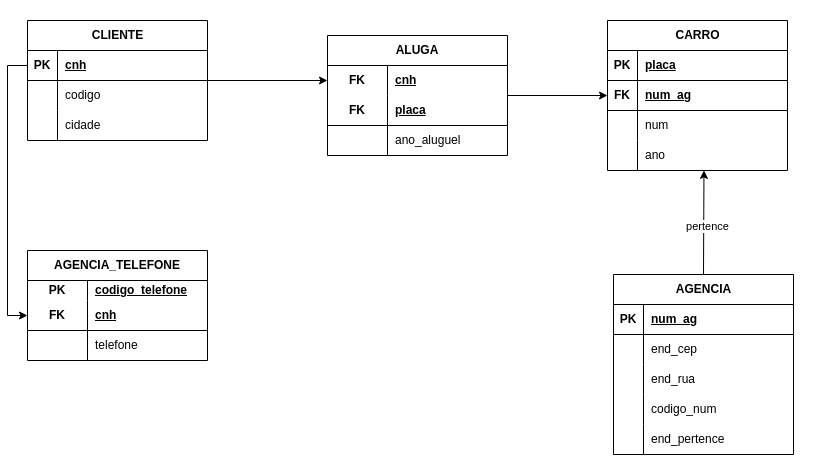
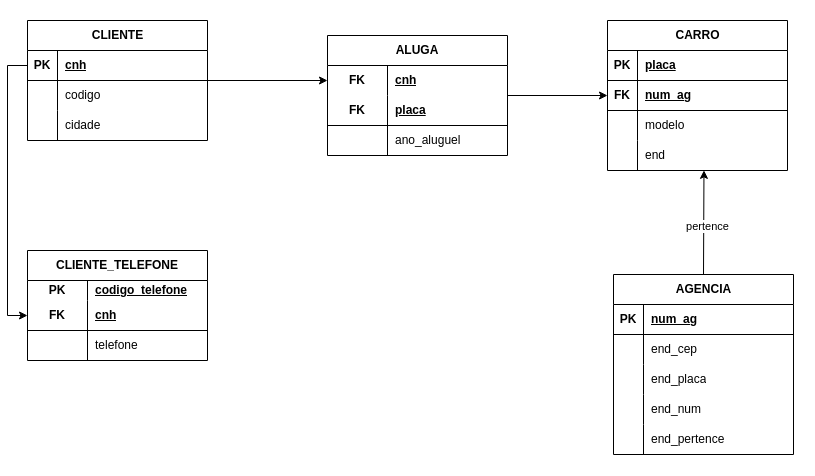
  <mxCell id="0" />
  <mxCell id="1" parent="0" />
  <mxCell id="2" style="edgeStyle=orthogonalEdgeStyle;rounded=0;orthogonalLoop=1;jettySize=auto;html=1;entryX=0;entryY=0.5;entryDx=0;entryDy=0;" edge="1" parent="1" source="3" target="57"><mxGeometry relative="1" as="geometry" /></mxCell>
  <mxCell id="3" value="CLIENTE" style="shape=table;startSize=30;container=1;collapsible=1;childLayout=tableLayout;fixedRows=1;rowLines=0;fontStyle=1;align=center;resizeLast=1;html=1;" vertex="1" parent="1"><mxGeometry x="20" y="20" width="180" height="120" as="geometry" /></mxCell>
  <mxCell id="4" value="" style="shape=tableRow;horizontal=0;startSize=0;swimlaneHead=0;swimlaneBody=0;fillColor=none;collapsible=0;dropTarget=0;points=[[0,0.5],[1,0.5]];portConstraint=eastwest;top=0;left=0;right=0;bottom=1;" vertex="1" parent="3"><mxGeometry y="30" width="180" height="30" as="geometry" /></mxCell>
  <mxCell id="5" value="PK" style="shape=partialRectangle;connectable=0;fillColor=none;top=0;left=0;bottom=0;right=0;fontStyle=1;overflow=hidden;whiteSpace=wrap;html=1;" vertex="1" parent="4"><mxGeometry width="30" height="30" as="geometry"><mxRectangle width="30" height="30" as="alternateBounds" /></mxGeometry></mxCell>
  <mxCell id="6" value="cnh" style="shape=partialRectangle;connectable=0;fillColor=none;top=0;left=0;bottom=0;right=0;align=left;spacingLeft=6;fontStyle=5;overflow=hidden;whiteSpace=wrap;html=1;" vertex="1" parent="4"><mxGeometry x="30" width="150" height="30" as="geometry"><mxRectangle width="150" height="30" as="alternateBounds" /></mxGeometry></mxCell>
  <mxCell id="7" value="" style="shape=tableRow;horizontal=0;startSize=0;swimlaneHead=0;swimlaneBody=0;fillColor=none;collapsible=0;dropTarget=0;points=[[0,0.5],[1,0.5]];portConstraint=eastwest;top=0;left=0;right=0;bottom=0;" vertex="1" parent="3"><mxGeometry y="60" width="180" height="30" as="geometry" /></mxCell>
  <mxCell id="8" value="" style="shape=partialRectangle;connectable=0;fillColor=none;top=0;left=0;bottom=0;right=0;editable=1;overflow=hidden;whiteSpace=wrap;html=1;" vertex="1" parent="7"><mxGeometry width="30" height="30" as="geometry"><mxRectangle width="30" height="30" as="alternateBounds" /></mxGeometry></mxCell>
  <mxCell id="9" value="codigo" style="shape=partialRectangle;connectable=0;fillColor=none;top=0;left=0;bottom=0;right=0;align=left;spacingLeft=6;overflow=hidden;whiteSpace=wrap;html=1;" vertex="1" parent="7"><mxGeometry x="30" width="150" height="30" as="geometry"><mxRectangle width="150" height="30" as="alternateBounds" /></mxGeometry></mxCell>
  <mxCell id="10" value="" style="shape=tableRow;horizontal=0;startSize=0;swimlaneHead=0;swimlaneBody=0;fillColor=none;collapsible=0;dropTarget=0;points=[[0,0.5],[1,0.5]];portConstraint=eastwest;top=0;left=0;right=0;bottom=0;" vertex="1" parent="3"><mxGeometry y="90" width="180" height="30" as="geometry" /></mxCell>
  <mxCell id="11" value="" style="shape=partialRectangle;connectable=0;fillColor=none;top=0;left=0;bottom=0;right=0;editable=1;overflow=hidden;whiteSpace=wrap;html=1;" vertex="1" parent="10"><mxGeometry width="30" height="30" as="geometry"><mxRectangle width="30" height="30" as="alternateBounds" /></mxGeometry></mxCell>
  <mxCell id="12" value="cidade" style="shape=partialRectangle;connectable=0;fillColor=none;top=0;left=0;bottom=0;right=0;align=left;spacingLeft=6;overflow=hidden;whiteSpace=wrap;html=1;" vertex="1" parent="10"><mxGeometry x="30" width="150" height="30" as="geometry"><mxRectangle width="150" height="30" as="alternateBounds" /></mxGeometry></mxCell>
  <mxCell id="13" style="rounded=0;orthogonalLoop=1;jettySize=auto;html=1;entryX=0.536;entryY=0.995;entryDx=0;entryDy=0;entryPerimeter=0;exitX=0.5;exitY=0;exitDx=0;exitDy=0;" edge="1" parent="1" source="15" target="41"><mxGeometry relative="1" as="geometry"><mxPoint x="691.458" y="279.95" as="sourcePoint" /><mxPoint x="693.24" y="170" as="targetPoint" /></mxGeometry></mxCell>
  <mxCell id="14" value="pertence" style="edgeLabel;html=1;align=center;verticalAlign=middle;resizable=0;points=[];" vertex="1" connectable="0" parent="13"><mxGeometry x="-0.051" y="-3" relative="1" as="geometry"><mxPoint as="offset" /></mxGeometry></mxCell>
  <mxCell id="15" value="AGENCIA" style="shape=table;startSize=30;container=1;collapsible=1;childLayout=tableLayout;fixedRows=1;rowLines=0;fontStyle=1;align=center;resizeLast=1;html=1;" vertex="1" parent="1"><mxGeometry x="606" y="274" width="180" height="180" as="geometry" /></mxCell>
  <mxCell id="16" value="" style="shape=tableRow;horizontal=0;startSize=0;swimlaneHead=0;swimlaneBody=0;fillColor=none;collapsible=0;dropTarget=0;points=[[0,0.5],[1,0.5]];portConstraint=eastwest;top=0;left=0;right=0;bottom=1;" vertex="1" parent="15"><mxGeometry y="30" width="180" height="30" as="geometry" /></mxCell>
  <mxCell id="17" value="PK" style="shape=partialRectangle;connectable=0;fillColor=none;top=0;left=0;bottom=0;right=0;fontStyle=1;overflow=hidden;whiteSpace=wrap;html=1;" vertex="1" parent="16"><mxGeometry width="30" height="30" as="geometry"><mxRectangle width="30" height="30" as="alternateBounds" /></mxGeometry></mxCell>
  <mxCell id="18" value="num_ag" style="shape=partialRectangle;connectable=0;fillColor=none;top=0;left=0;bottom=0;right=0;align=left;spacingLeft=6;fontStyle=5;overflow=hidden;whiteSpace=wrap;html=1;" vertex="1" parent="16"><mxGeometry x="30" width="150" height="30" as="geometry"><mxRectangle width="150" height="30" as="alternateBounds" /></mxGeometry></mxCell>
  <mxCell id="19" value="" style="shape=tableRow;horizontal=0;startSize=0;swimlaneHead=0;swimlaneBody=0;fillColor=none;collapsible=0;dropTarget=0;points=[[0,0.5],[1,0.5]];portConstraint=eastwest;top=0;left=0;right=0;bottom=0;" vertex="1" parent="15"><mxGeometry y="60" width="180" height="30" as="geometry" /></mxCell>
  <mxCell id="20" value="" style="shape=partialRectangle;connectable=0;fillColor=none;top=0;left=0;bottom=0;right=0;editable=1;overflow=hidden;whiteSpace=wrap;html=1;" vertex="1" parent="19"><mxGeometry width="30" height="30" as="geometry"><mxRectangle width="30" height="30" as="alternateBounds" /></mxGeometry></mxCell>
  <mxCell id="21" value="end_cep&lt;span style=&quot;white-space: pre;&quot;&gt;&#09;&lt;/span&gt;" style="shape=partialRectangle;connectable=0;fillColor=none;top=0;left=0;bottom=0;right=0;align=left;spacingLeft=6;overflow=hidden;whiteSpace=wrap;html=1;" vertex="1" parent="19"><mxGeometry x="30" width="150" height="30" as="geometry"><mxRectangle width="150" height="30" as="alternateBounds" /></mxGeometry></mxCell>
  <mxCell id="22" value="" style="shape=tableRow;horizontal=0;startSize=0;swimlaneHead=0;swimlaneBody=0;fillColor=none;collapsible=0;dropTarget=0;points=[[0,0.5],[1,0.5]];portConstraint=eastwest;top=0;left=0;right=0;bottom=0;" vertex="1" parent="15"><mxGeometry y="90" width="180" height="30" as="geometry" /></mxCell>
  <mxCell id="23" value="" style="shape=partialRectangle;connectable=0;fillColor=none;top=0;left=0;bottom=0;right=0;editable=1;overflow=hidden;whiteSpace=wrap;html=1;" vertex="1" parent="22"><mxGeometry width="30" height="30" as="geometry"><mxRectangle width="30" height="30" as="alternateBounds" /></mxGeometry></mxCell>
- <mxCell id="24" value="end_rua" style="shape=partialRectangle;connectable=0;fillColor=none;top=0;left=0;bottom=0;right=0;align=left;spacingLeft=6;overflow=hidden;whiteSpace=wrap;html=1;" vertex="1" parent="22"><mxGeometry x="30" width="150" height="30" as="geometry"><mxRectangle width="150" height="30" as="alternateBounds" /></mxGeometry></mxCell>
+ <mxCell id="24" value="end_placa" style="shape=partialRectangle;connectable=0;fillColor=none;top=0;left=0;bottom=0;right=0;align=left;spacingLeft=6;overflow=hidden;whiteSpace=wrap;html=1;" vertex="1" parent="22"><mxGeometry x="30" width="150" height="30" as="geometry"><mxRectangle width="150" height="30" as="alternateBounds" /></mxGeometry></mxCell>
  <mxCell id="25" value="" style="shape=tableRow;horizontal=0;startSize=0;swimlaneHead=0;swimlaneBody=0;fillColor=none;collapsible=0;dropTarget=0;points=[[0,0.5],[1,0.5]];portConstraint=eastwest;top=0;left=0;right=0;bottom=0;" vertex="1" parent="15"><mxGeometry y="120" width="180" height="30" as="geometry" /></mxCell>
  <mxCell id="26" value="" style="shape=partialRectangle;connectable=0;fillColor=none;top=0;left=0;bottom=0;right=0;editable=1;overflow=hidden;whiteSpace=wrap;html=1;" vertex="1" parent="25"><mxGeometry width="30" height="30" as="geometry"><mxRectangle width="30" height="30" as="alternateBounds" /></mxGeometry></mxCell>
- <mxCell id="27" value="codigo_num" style="shape=partialRectangle;connectable=0;fillColor=none;top=0;left=0;bottom=0;right=0;align=left;spacingLeft=6;overflow=hidden;whiteSpace=wrap;html=1;" vertex="1" parent="25"><mxGeometry x="30" width="150" height="30" as="geometry"><mxRectangle width="150" height="30" as="alternateBounds" /></mxGeometry></mxCell>
+ <mxCell id="27" value="end_num" style="shape=partialRectangle;connectable=0;fillColor=none;top=0;left=0;bottom=0;right=0;align=left;spacingLeft=6;overflow=hidden;whiteSpace=wrap;html=1;" vertex="1" parent="25"><mxGeometry x="30" width="150" height="30" as="geometry"><mxRectangle width="150" height="30" as="alternateBounds" /></mxGeometry></mxCell>
  <mxCell id="28" style="shape=tableRow;horizontal=0;startSize=0;swimlaneHead=0;swimlaneBody=0;fillColor=none;collapsible=0;dropTarget=0;points=[[0,0.5],[1,0.5]];portConstraint=eastwest;top=0;left=0;right=0;bottom=0;" vertex="1" parent="15"><mxGeometry y="150" width="180" height="30" as="geometry" /></mxCell>
  <mxCell id="29" style="shape=partialRectangle;connectable=0;fillColor=none;top=0;left=0;bottom=0;right=0;editable=1;overflow=hidden;whiteSpace=wrap;html=1;" vertex="1" parent="28"><mxGeometry width="30" height="30" as="geometry"><mxRectangle width="30" height="30" as="alternateBounds" /></mxGeometry></mxCell>
  <mxCell id="30" value="end_pertence" style="shape=partialRectangle;connectable=0;fillColor=none;top=0;left=0;bottom=0;right=0;align=left;spacingLeft=6;overflow=hidden;whiteSpace=wrap;html=1;" vertex="1" parent="28"><mxGeometry x="30" width="150" height="30" as="geometry"><mxRectangle width="150" height="30" as="alternateBounds" /></mxGeometry></mxCell>
  <mxCell id="31" value="CARRO" style="shape=table;startSize=30;container=1;collapsible=1;childLayout=tableLayout;fixedRows=1;rowLines=0;fontStyle=1;align=center;resizeLast=1;html=1;" vertex="1" parent="1"><mxGeometry x="600" y="20" width="180" height="150" as="geometry" /></mxCell>
  <mxCell id="32" value="" style="shape=tableRow;horizontal=0;startSize=0;swimlaneHead=0;swimlaneBody=0;fillColor=none;collapsible=0;dropTarget=0;points=[[0,0.5],[1,0.5]];portConstraint=eastwest;top=0;left=0;right=0;bottom=1;" vertex="1" parent="31"><mxGeometry y="30" width="180" height="30" as="geometry" /></mxCell>
  <mxCell id="33" value="PK" style="shape=partialRectangle;connectable=0;fillColor=none;top=0;left=0;bottom=0;right=0;fontStyle=1;overflow=hidden;whiteSpace=wrap;html=1;" vertex="1" parent="32"><mxGeometry width="30" height="30" as="geometry"><mxRectangle width="30" height="30" as="alternateBounds" /></mxGeometry></mxCell>
  <mxCell id="34" value="placa" style="shape=partialRectangle;connectable=0;fillColor=none;top=0;left=0;bottom=0;right=0;align=left;spacingLeft=6;fontStyle=5;overflow=hidden;whiteSpace=wrap;html=1;" vertex="1" parent="32"><mxGeometry x="30" width="150" height="30" as="geometry"><mxRectangle width="150" height="30" as="alternateBounds" /></mxGeometry></mxCell>
  <mxCell id="35" style="shape=tableRow;horizontal=0;startSize=0;swimlaneHead=0;swimlaneBody=0;fillColor=none;collapsible=0;dropTarget=0;points=[[0,0.5],[1,0.5]];portConstraint=eastwest;top=0;left=0;right=0;bottom=1;" vertex="1" parent="31"><mxGeometry y="60" width="180" height="30" as="geometry" /></mxCell>
  <mxCell id="36" value="FK" style="shape=partialRectangle;connectable=0;fillColor=none;top=0;left=0;bottom=0;right=0;fontStyle=1;overflow=hidden;whiteSpace=wrap;html=1;" vertex="1" parent="35"><mxGeometry width="30" height="30" as="geometry"><mxRectangle width="30" height="30" as="alternateBounds" /></mxGeometry></mxCell>
  <mxCell id="37" value="num_ag" style="shape=partialRectangle;connectable=0;fillColor=none;top=0;left=0;bottom=0;right=0;align=left;spacingLeft=6;fontStyle=5;overflow=hidden;whiteSpace=wrap;html=1;" vertex="1" parent="35"><mxGeometry x="30" width="150" height="30" as="geometry"><mxRectangle width="150" height="30" as="alternateBounds" /></mxGeometry></mxCell>
  <mxCell id="38" value="" style="shape=tableRow;horizontal=0;startSize=0;swimlaneHead=0;swimlaneBody=0;fillColor=none;collapsible=0;dropTarget=0;points=[[0,0.5],[1,0.5]];portConstraint=eastwest;top=0;left=0;right=0;bottom=0;" vertex="1" parent="31"><mxGeometry y="90" width="180" height="30" as="geometry" /></mxCell>
  <mxCell id="39" value="" style="shape=partialRectangle;connectable=0;fillColor=none;top=0;left=0;bottom=0;right=0;editable=1;overflow=hidden;whiteSpace=wrap;html=1;" vertex="1" parent="38"><mxGeometry width="30" height="30" as="geometry"><mxRectangle width="30" height="30" as="alternateBounds" /></mxGeometry></mxCell>
- <mxCell id="40" value="num" style="shape=partialRectangle;connectable=0;fillColor=none;top=0;left=0;bottom=0;right=0;align=left;spacingLeft=6;overflow=hidden;whiteSpace=wrap;html=1;" vertex="1" parent="38"><mxGeometry x="30" width="150" height="30" as="geometry"><mxRectangle width="150" height="30" as="alternateBounds" /></mxGeometry></mxCell>
+ <mxCell id="40" value="modelo" style="shape=partialRectangle;connectable=0;fillColor=none;top=0;left=0;bottom=0;right=0;align=left;spacingLeft=6;overflow=hidden;whiteSpace=wrap;html=1;" vertex="1" parent="38"><mxGeometry x="30" width="150" height="30" as="geometry"><mxRectangle width="150" height="30" as="alternateBounds" /></mxGeometry></mxCell>
  <mxCell id="41" value="" style="shape=tableRow;horizontal=0;startSize=0;swimlaneHead=0;swimlaneBody=0;fillColor=none;collapsible=0;dropTarget=0;points=[[0,0.5],[1,0.5]];portConstraint=eastwest;top=0;left=0;right=0;bottom=0;" vertex="1" parent="31"><mxGeometry y="120" width="180" height="30" as="geometry" /></mxCell>
  <mxCell id="42" value="" style="shape=partialRectangle;connectable=0;fillColor=none;top=0;left=0;bottom=0;right=0;editable=1;overflow=hidden;whiteSpace=wrap;html=1;" vertex="1" parent="41"><mxGeometry width="30" height="30" as="geometry"><mxRectangle width="30" height="30" as="alternateBounds" /></mxGeometry></mxCell>
- <mxCell id="43" value="ano" style="shape=partialRectangle;connectable=0;fillColor=none;top=0;left=0;bottom=0;right=0;align=left;spacingLeft=6;overflow=hidden;whiteSpace=wrap;html=1;" vertex="1" parent="41"><mxGeometry x="30" width="150" height="30" as="geometry"><mxRectangle width="150" height="30" as="alternateBounds" /></mxGeometry></mxCell>
- <mxCell id="44" value="AGENCIA_TELEFONE" style="shape=table;startSize=30;container=1;collapsible=1;childLayout=tableLayout;fixedRows=1;rowLines=0;fontStyle=1;align=center;resizeLast=1;html=1;whiteSpace=wrap;" vertex="1" parent="1"><mxGeometry x="20" y="250" width="180" height="110" as="geometry" /></mxCell>
+ <mxCell id="43" value="end" style="shape=partialRectangle;connectable=0;fillColor=none;top=0;left=0;bottom=0;right=0;align=left;spacingLeft=6;overflow=hidden;whiteSpace=wrap;html=1;" vertex="1" parent="41"><mxGeometry x="30" width="150" height="30" as="geometry"><mxRectangle width="150" height="30" as="alternateBounds" /></mxGeometry></mxCell>
+ <mxCell id="44" value="CLIENTE_TELEFONE" style="shape=table;startSize=30;container=1;collapsible=1;childLayout=tableLayout;fixedRows=1;rowLines=0;fontStyle=1;align=center;resizeLast=1;html=1;whiteSpace=wrap;" vertex="1" parent="1"><mxGeometry x="20" y="250" width="180" height="110" as="geometry" /></mxCell>
  <mxCell id="45" value="" style="shape=tableRow;horizontal=0;startSize=0;swimlaneHead=0;swimlaneBody=0;fillColor=none;collapsible=0;dropTarget=0;points=[[0,0.5],[1,0.5]];portConstraint=eastwest;top=0;left=0;right=0;bottom=0;html=1;" vertex="1" parent="44"><mxGeometry y="30" width="180" height="20" as="geometry" /></mxCell>
  <mxCell id="46" value="PK" style="shape=partialRectangle;connectable=0;fillColor=none;top=0;left=0;bottom=0;right=0;fontStyle=1;overflow=hidden;html=1;whiteSpace=wrap;" vertex="1" parent="45"><mxGeometry width="60" height="20" as="geometry"><mxRectangle width="60" height="20" as="alternateBounds" /></mxGeometry></mxCell>
  <mxCell id="47" value="codigo_telefone" style="shape=partialRectangle;connectable=0;fillColor=none;top=0;left=0;bottom=0;right=0;align=left;spacingLeft=6;fontStyle=5;overflow=hidden;html=1;whiteSpace=wrap;" vertex="1" parent="45"><mxGeometry x="60" width="120" height="20" as="geometry"><mxRectangle width="120" height="20" as="alternateBounds" /></mxGeometry></mxCell>
  <mxCell id="48" value="" style="shape=tableRow;horizontal=0;startSize=0;swimlaneHead=0;swimlaneBody=0;fillColor=none;collapsible=0;dropTarget=0;points=[[0,0.5],[1,0.5]];portConstraint=eastwest;top=0;left=0;right=0;bottom=1;html=1;" vertex="1" parent="44"><mxGeometry y="50" width="180" height="30" as="geometry" /></mxCell>
  <mxCell id="49" value="FK" style="shape=partialRectangle;connectable=0;fillColor=none;top=0;left=0;bottom=0;right=0;fontStyle=1;overflow=hidden;html=1;whiteSpace=wrap;" vertex="1" parent="48"><mxGeometry width="60" height="30" as="geometry"><mxRectangle width="60" height="30" as="alternateBounds" /></mxGeometry></mxCell>
  <mxCell id="50" value="cnh" style="shape=partialRectangle;connectable=0;fillColor=none;top=0;left=0;bottom=0;right=0;align=left;spacingLeft=6;fontStyle=5;overflow=hidden;html=1;whiteSpace=wrap;" vertex="1" parent="48"><mxGeometry x="60" width="120" height="30" as="geometry"><mxRectangle width="120" height="30" as="alternateBounds" /></mxGeometry></mxCell>
  <mxCell id="51" value="" style="shape=tableRow;horizontal=0;startSize=0;swimlaneHead=0;swimlaneBody=0;fillColor=none;collapsible=0;dropTarget=0;points=[[0,0.5],[1,0.5]];portConstraint=eastwest;top=0;left=0;right=0;bottom=0;html=1;" vertex="1" parent="44"><mxGeometry y="80" width="180" height="30" as="geometry" /></mxCell>
  <mxCell id="52" value="" style="shape=partialRectangle;connectable=0;fillColor=none;top=0;left=0;bottom=0;right=0;editable=1;overflow=hidden;html=1;whiteSpace=wrap;" vertex="1" parent="51"><mxGeometry width="60" height="30" as="geometry"><mxRectangle width="60" height="30" as="alternateBounds" /></mxGeometry></mxCell>
  <mxCell id="53" value="telefone" style="shape=partialRectangle;connectable=0;fillColor=none;top=0;left=0;bottom=0;right=0;align=left;spacingLeft=6;overflow=hidden;html=1;whiteSpace=wrap;" vertex="1" parent="51"><mxGeometry x="60" width="120" height="30" as="geometry"><mxRectangle width="120" height="30" as="alternateBounds" /></mxGeometry></mxCell>
  <mxCell id="54" style="rounded=0;orthogonalLoop=1;jettySize=auto;html=1;entryX=1;entryY=0.5;entryDx=0;entryDy=0;" edge="1" parent="1" source="56"><mxGeometry relative="1" as="geometry" /></mxCell>
  <mxCell id="55" style="rounded=0;orthogonalLoop=1;jettySize=auto;html=1;entryX=0;entryY=0.5;entryDx=0;entryDy=0;" edge="1" parent="1" source="56" target="35"><mxGeometry relative="1" as="geometry" /></mxCell>
  <mxCell id="56" value="ALUGA" style="shape=table;startSize=30;container=1;collapsible=1;childLayout=tableLayout;fixedRows=1;rowLines=0;fontStyle=1;align=center;resizeLast=1;html=1;whiteSpace=wrap;" vertex="1" parent="1"><mxGeometry x="320" y="35" width="180" height="120" as="geometry" /></mxCell>
  <mxCell id="57" value="" style="shape=tableRow;horizontal=0;startSize=0;swimlaneHead=0;swimlaneBody=0;fillColor=none;collapsible=0;dropTarget=0;points=[[0,0.5],[1,0.5]];portConstraint=eastwest;top=0;left=0;right=0;bottom=0;html=1;" vertex="1" parent="56"><mxGeometry y="30" width="180" height="30" as="geometry" /></mxCell>
  <mxCell id="58" value="FK" style="shape=partialRectangle;connectable=0;fillColor=none;top=0;left=0;bottom=0;right=0;fontStyle=1;overflow=hidden;html=1;whiteSpace=wrap;" vertex="1" parent="57"><mxGeometry width="60" height="30" as="geometry"><mxRectangle width="60" height="30" as="alternateBounds" /></mxGeometry></mxCell>
  <mxCell id="59" value="cnh" style="shape=partialRectangle;connectable=0;fillColor=none;top=0;left=0;bottom=0;right=0;align=left;spacingLeft=6;fontStyle=5;overflow=hidden;html=1;whiteSpace=wrap;" vertex="1" parent="57"><mxGeometry x="60" width="120" height="30" as="geometry"><mxRectangle width="120" height="30" as="alternateBounds" /></mxGeometry></mxCell>
  <mxCell id="60" value="" style="shape=tableRow;horizontal=0;startSize=0;swimlaneHead=0;swimlaneBody=0;fillColor=none;collapsible=0;dropTarget=0;points=[[0,0.5],[1,0.5]];portConstraint=eastwest;top=0;left=0;right=0;bottom=1;html=1;" vertex="1" parent="56"><mxGeometry y="60" width="180" height="30" as="geometry" /></mxCell>
  <mxCell id="61" value="FK" style="shape=partialRectangle;connectable=0;fillColor=none;top=0;left=0;bottom=0;right=0;fontStyle=1;overflow=hidden;html=1;whiteSpace=wrap;" vertex="1" parent="60"><mxGeometry width="60" height="30" as="geometry"><mxRectangle width="60" height="30" as="alternateBounds" /></mxGeometry></mxCell>
  <mxCell id="62" value="placa" style="shape=partialRectangle;connectable=0;fillColor=none;top=0;left=0;bottom=0;right=0;align=left;spacingLeft=6;fontStyle=5;overflow=hidden;html=1;whiteSpace=wrap;" vertex="1" parent="60"><mxGeometry x="60" width="120" height="30" as="geometry"><mxRectangle width="120" height="30" as="alternateBounds" /></mxGeometry></mxCell>
  <mxCell id="63" value="" style="shape=tableRow;horizontal=0;startSize=0;swimlaneHead=0;swimlaneBody=0;fillColor=none;collapsible=0;dropTarget=0;points=[[0,0.5],[1,0.5]];portConstraint=eastwest;top=0;left=0;right=0;bottom=0;html=1;" vertex="1" parent="56"><mxGeometry y="90" width="180" height="30" as="geometry" /></mxCell>
  <mxCell id="64" value="" style="shape=partialRectangle;connectable=0;fillColor=none;top=0;left=0;bottom=0;right=0;editable=1;overflow=hidden;html=1;whiteSpace=wrap;" vertex="1" parent="63"><mxGeometry width="60" height="30" as="geometry"><mxRectangle width="60" height="30" as="alternateBounds" /></mxGeometry></mxCell>
  <mxCell id="65" value="ano_aluguel" style="shape=partialRectangle;connectable=0;fillColor=none;top=0;left=0;bottom=0;right=0;align=left;spacingLeft=6;overflow=hidden;html=1;whiteSpace=wrap;" vertex="1" parent="63"><mxGeometry x="60" width="120" height="30" as="geometry"><mxRectangle width="120" height="30" as="alternateBounds" /></mxGeometry></mxCell>
  <mxCell id="66" style="edgeStyle=orthogonalEdgeStyle;rounded=0;orthogonalLoop=1;jettySize=auto;html=1;exitX=0;exitY=0.5;exitDx=0;exitDy=0;entryX=0;entryY=0.5;entryDx=0;entryDy=0;" edge="1" parent="1" source="4" target="48"><mxGeometry relative="1" as="geometry" /></mxCell>
